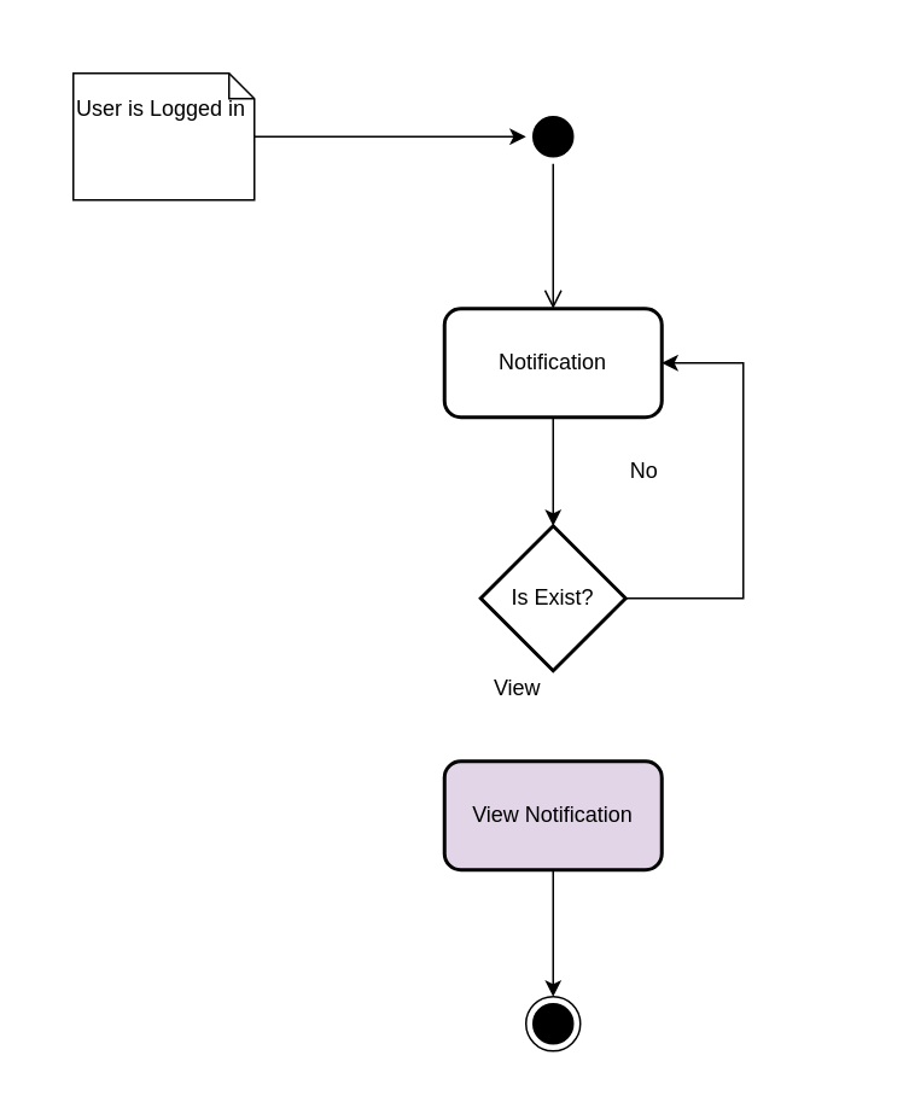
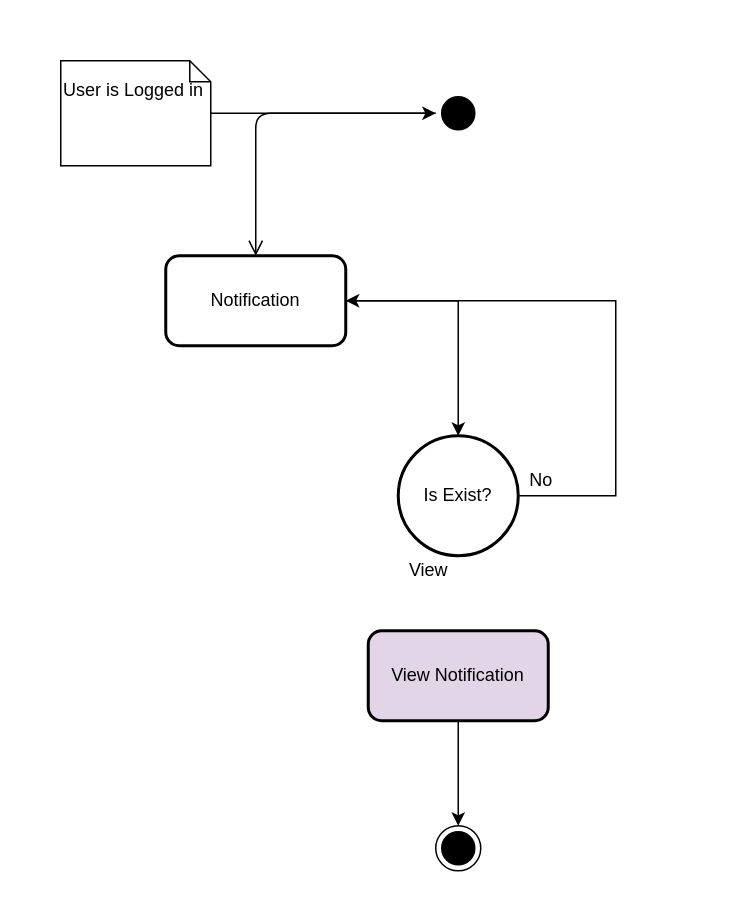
  <mxCell id="0" />
  <mxCell id="1" parent="0" />
  <mxCell id="2" value="" style="rounded=0;whiteSpace=wrap;html=1;strokeWidth=2;strokeColor=none;" vertex="1" parent="1"><mxGeometry x="20" y="20" width="460" height="570" as="geometry" /></mxCell>
  <mxCell id="3" value="" style="ellipse;html=1;shape=startState;fillColor=#000000;" vertex="1" parent="1"><mxGeometry x="290" y="60" width="30" height="30" as="geometry" /></mxCell>
  <mxCell id="4" value="" style="edgeStyle=orthogonalEdgeStyle;html=1;verticalAlign=bottom;endArrow=open;endSize=8;" edge="1" source="3" parent="1" target="8"><mxGeometry relative="1" as="geometry"><mxPoint x="305" y="150" as="targetPoint" /></mxGeometry></mxCell>
  <mxCell id="5" value="" style="edgeStyle=orthogonalEdgeStyle;rounded=0;orthogonalLoop=1;jettySize=auto;html=1;strokeColor=#000000;" edge="1" parent="1" source="6" target="3"><mxGeometry relative="1" as="geometry"><mxPoint x="210" y="55" as="targetPoint" /></mxGeometry></mxCell>
  <mxCell id="6" value="&lt;p&gt;User is Logged in&lt;/p&gt;" style="shape=note;whiteSpace=wrap;html=1;size=14;verticalAlign=top;align=left;spacingTop=-6;strokeColor=#000000;" vertex="1" parent="1"><mxGeometry x="40" y="40" width="100" height="70" as="geometry" /></mxCell>
  <mxCell id="7" value="" style="edgeStyle=orthogonalEdgeStyle;rounded=0;orthogonalLoop=1;jettySize=auto;html=1;strokeColor=#000000;" edge="1" parent="1" source="8" target="10"><mxGeometry relative="1" as="geometry" /></mxCell>
- <mxCell id="8" value="Notification" style="rounded=1;whiteSpace=wrap;html=1;strokeColor=#000000;strokeWidth=2;" vertex="1" parent="1"><mxGeometry x="245" y="170" width="120" height="60" as="geometry" /></mxCell>
+ <mxCell id="8" value="Notification" style="rounded=1;whiteSpace=wrap;html=1;strokeColor=#000000;strokeWidth=2;" vertex="1" parent="1"><mxGeometry x="110" y="170" width="120" height="60" as="geometry" /></mxCell>
  <mxCell id="9" value="" style="edgeStyle=orthogonalEdgeStyle;rounded=0;orthogonalLoop=1;jettySize=auto;html=1;strokeColor=#000000;" edge="1" parent="1" source="10" target="8"><mxGeometry relative="1" as="geometry"><mxPoint x="425" y="330" as="targetPoint" /><Array as="points"><mxPoint x="410" y="330" /><mxPoint x="410" y="200" /></Array></mxGeometry></mxCell>
- <mxCell id="10" value="Is Exist?" style="rhombus;whiteSpace=wrap;html=1;strokeColor=#000000;strokeWidth=2;" vertex="1" parent="1"><mxGeometry x="265" y="290" width="80" height="80" as="geometry" /></mxCell>
+ <mxCell id="10" value="Is Exist?" style="ellipse;whiteSpace=wrap;html=1;strokeColor=#000000;strokeWidth=2;" vertex="1" parent="1"><mxGeometry x="265" y="290" width="80" height="80" as="geometry" /></mxCell>
  <mxCell id="11" value="" style="edgeStyle=orthogonalEdgeStyle;rounded=0;orthogonalLoop=1;jettySize=auto;html=1;strokeColor=#000000;" edge="1" parent="1" source="12" target="15"><mxGeometry relative="1" as="geometry"><mxPoint x="305" y="560" as="targetPoint" /></mxGeometry></mxCell>
  <mxCell id="12" value="View Notification" style="rounded=1;whiteSpace=wrap;html=1;strokeColor=#000000;strokeWidth=2;fillColor=#e1d5e7;" vertex="1" parent="1"><mxGeometry x="245" y="420" width="120" height="60" as="geometry" /></mxCell>
  <mxCell id="13" value="View" style="text;html=1;align=center;verticalAlign=middle;resizable=0;points=[];autosize=1;" vertex="1" parent="1"><mxGeometry x="265" y="370" width="40" height="20" as="geometry" /></mxCell>
- <mxCell id="14" value="No" style="text;html=1;align=center;verticalAlign=middle;resizable=0;points=[];autosize=1;" vertex="1" parent="1"><mxGeometry x="340" y="250" width="30" height="20" as="geometry" /></mxCell>
+ <mxCell id="14" value="No" style="text;html=1;align=center;verticalAlign=middle;resizable=0;points=[];autosize=1;" vertex="1" parent="1"><mxGeometry x="345" y="310" width="30" height="20" as="geometry" /></mxCell>
  <mxCell id="15" value="" style="ellipse;html=1;shape=endState;fillColor=#000000;" vertex="1" parent="1"><mxGeometry x="290" y="550" width="30" height="30" as="geometry" /></mxCell>
